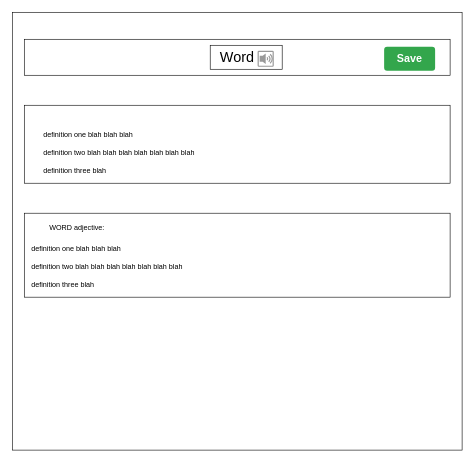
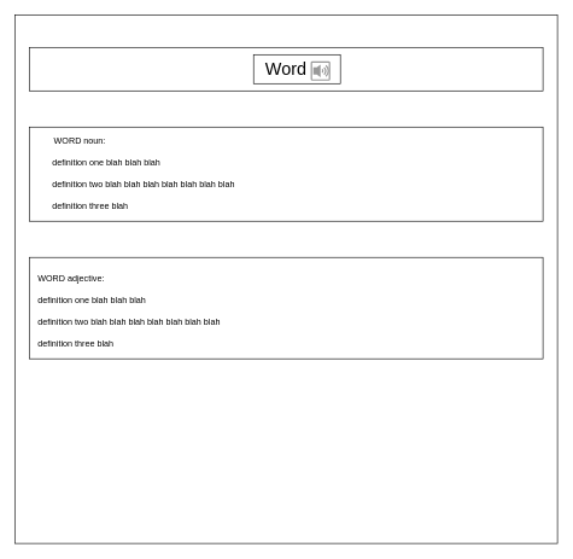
  <mxCell id="0" />
  <mxCell id="1" parent="0" />
  <mxCell id="2" value="" style="rounded=0;whiteSpace=wrap;html=1;" vertex="1" parent="1"><mxGeometry x="20" y="20" width="750" height="730" as="geometry" /></mxCell>
  <mxCell id="3" value="" style="rounded=0;whiteSpace=wrap;html=1;" vertex="1" parent="1"><mxGeometry x="40" y="65" width="710" height="60" as="geometry" /></mxCell>
  <mxCell id="4" value="" style="rounded=0;whiteSpace=wrap;html=1;" vertex="1" parent="1"><mxGeometry x="350" y="75" width="120" height="40" as="geometry" /></mxCell>
  <mxCell id="5" value="&lt;font style=&quot;font-size: 24px&quot;&gt;Word&lt;/font&gt;" style="text;html=1;strokeColor=none;fillColor=none;align=center;verticalAlign=middle;whiteSpace=wrap;rounded=0;" vertex="1" parent="1"><mxGeometry x="300" y="85" width="190" height="20" as="geometry" /></mxCell>
  <mxCell id="6" value="" style="strokeColor=#999999;verticalLabelPosition=bottom;shadow=0;dashed=0;verticalAlign=top;strokeWidth=2;html=1;shape=mxgraph.mockup.misc.volumeIcon;" vertex="1" parent="1"><mxGeometry x="430" y="85" width="25" height="25" as="geometry" /></mxCell>
- <mxCell id="7" value="&lt;div align=&quot;center&quot;&gt;&lt;font style=&quot;font-size: 18px&quot;&gt;Save&lt;/font&gt;&lt;/div&gt;" style="html=1;shadow=0;dashed=0;shape=mxgraph.bootstrap.rrect;rSize=5;strokeColor=none;strokeWidth=1;fillColor=#33A64C;fontColor=#FFFFFF;whiteSpace=wrap;align=center;verticalAlign=middle;spacingLeft=0;fontStyle=1;fontSize=14;spacing=5;" vertex="1" parent="1"><mxGeometry x="640" y="77.5" width="85" height="40" as="geometry" /></mxCell>
  <mxCell id="8" value="" style="rounded=0;whiteSpace=wrap;html=1;" vertex="1" parent="1"><mxGeometry x="40" y="175" width="710" height="130" as="geometry" /></mxCell>
+ <mxCell id="9" value="WORD noun:" style="text;html=1;strokeColor=none;fillColor=none;align=center;verticalAlign=middle;whiteSpace=wrap;rounded=0;" vertex="1" parent="1"><mxGeometry x="50" y="185" width="120" height="20" as="geometry" /></mxCell>
  <mxCell id="10" value="&lt;div align=&quot;left&quot;&gt;definition one blah blah blah&lt;/div&gt;" style="text;html=1;strokeColor=none;fillColor=none;align=left;verticalAlign=middle;whiteSpace=wrap;rounded=0;" vertex="1" parent="1"><mxGeometry x="70" y="215" width="230" height="20" as="geometry" /></mxCell>
  <mxCell id="11" value="&lt;div align=&quot;left&quot;&gt;definition two blah blah blah blah blah blah blah&lt;/div&gt;" style="text;html=1;strokeColor=none;fillColor=none;align=left;verticalAlign=middle;whiteSpace=wrap;rounded=0;" vertex="1" parent="1"><mxGeometry x="70" y="245" width="320" height="20" as="geometry" /></mxCell>
  <mxCell id="12" value="&lt;div align=&quot;left&quot;&gt;definition three blah&lt;br&gt;&lt;/div&gt;" style="text;html=1;strokeColor=none;fillColor=none;align=left;verticalAlign=middle;whiteSpace=wrap;rounded=0;" vertex="1" parent="1"><mxGeometry x="70" y="275" width="130" height="20" as="geometry" /></mxCell>
  <mxCell id="13" value="" style="rounded=0;whiteSpace=wrap;html=1;" vertex="1" parent="1"><mxGeometry x="40" y="355" width="710" height="140" as="geometry" /></mxCell>
- <mxCell id="14" value="&lt;div align=&quot;left&quot;&gt;WORD adjective:&lt;/div&gt;" style="text;html=1;strokeColor=none;fillColor=none;align=left;verticalAlign=middle;whiteSpace=wrap;rounded=0;" vertex="1" parent="1"><mxGeometry x="80" y="370" width="120" height="20" as="geometry" /></mxCell>
+ <mxCell id="14" value="&lt;div align=&quot;left&quot;&gt;WORD adjective:&lt;/div&gt;" style="text;html=1;strokeColor=none;fillColor=none;align=left;verticalAlign=middle;whiteSpace=wrap;rounded=0;" vertex="1" parent="1"><mxGeometry x="50" y="375" width="120" height="20" as="geometry" /></mxCell>
  <mxCell id="15" value="&lt;div align=&quot;left&quot;&gt;definition one blah blah blah&lt;/div&gt;" style="text;html=1;strokeColor=none;fillColor=none;align=left;verticalAlign=middle;whiteSpace=wrap;rounded=0;" vertex="1" parent="1"><mxGeometry x="50" y="405" width="230" height="20" as="geometry" /></mxCell>
  <mxCell id="16" value="&lt;div align=&quot;left&quot;&gt;definition two blah blah blah blah blah blah blah&lt;/div&gt;" style="text;html=1;strokeColor=none;fillColor=none;align=left;verticalAlign=middle;whiteSpace=wrap;rounded=0;" vertex="1" parent="1"><mxGeometry x="50" y="435" width="320" height="20" as="geometry" /></mxCell>
  <mxCell id="17" value="&lt;div align=&quot;left&quot;&gt;definition three blah&lt;br&gt;&lt;/div&gt;" style="text;html=1;strokeColor=none;fillColor=none;align=left;verticalAlign=middle;whiteSpace=wrap;rounded=0;" vertex="1" parent="1"><mxGeometry x="50" y="465" width="130" height="20" as="geometry" /></mxCell>
